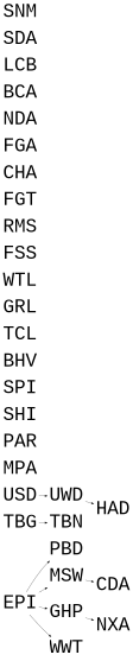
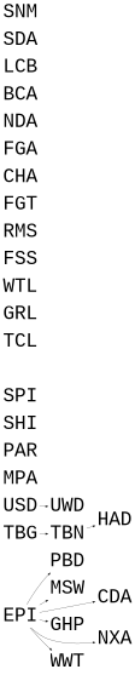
  digraph {
    fontname="Liberation Mono"
    rankdir=LR
    node [fontname="Liberation Mono" fontsize=80 shape=none]
    edge [fontname="Liberation Mono"]
    EPI
    PBD
    MSW
    CDA
    GHP
    NXA
    WWT
    USD
    UWD
    HAD
    TBG
    TBN
    MPA
    PAR
    SHI
    SPI
-   BHV
    TCL
    GRL
    WTL
    FSS
    RMS
    FGT
    CHA
    FGA
    NDA
    BCA
    LCB
    SDA
    SNM
    EPI -> PBD
    EPI -> MSW
-   MSW -> CDA
+   EPI -> CDA
    EPI -> GHP
-   GHP -> NXA
+   EPI -> NXA
    EPI -> WWT
    USD -> UWD
-   UWD -> HAD
+   TBN -> HAD
    TBG -> TBN
  }
